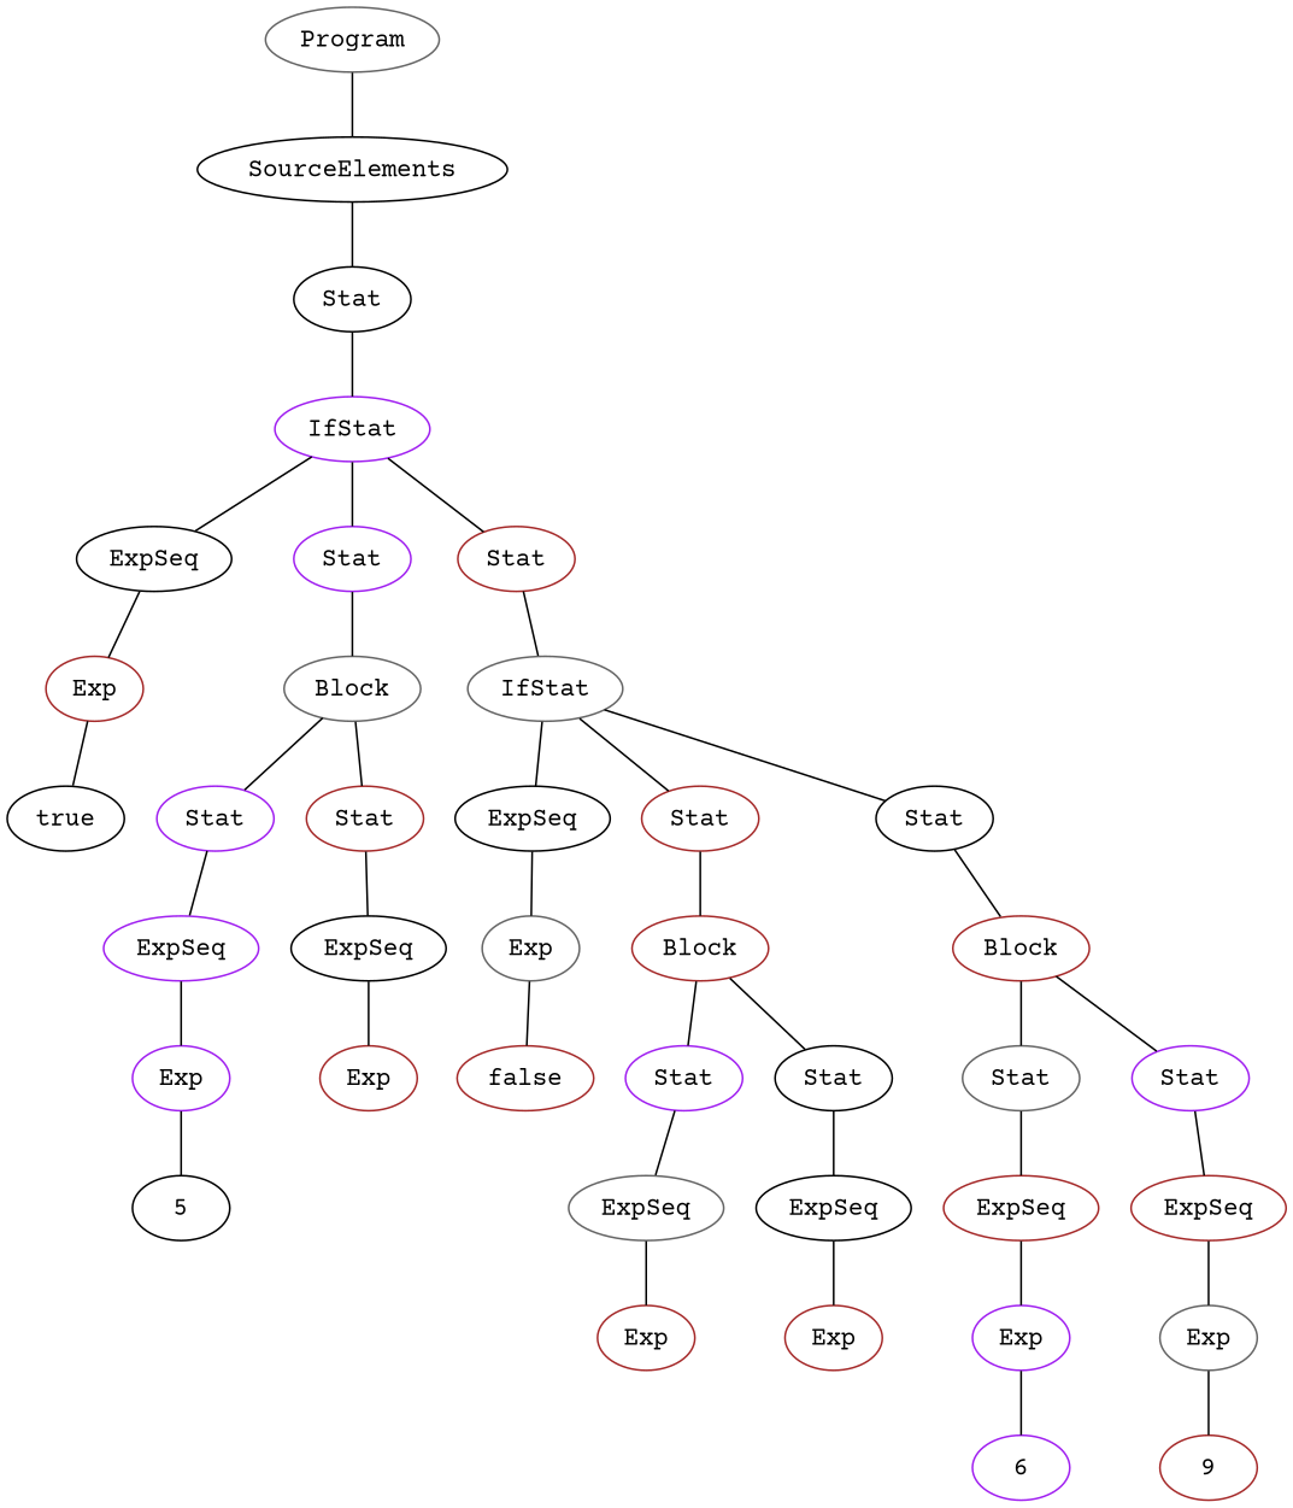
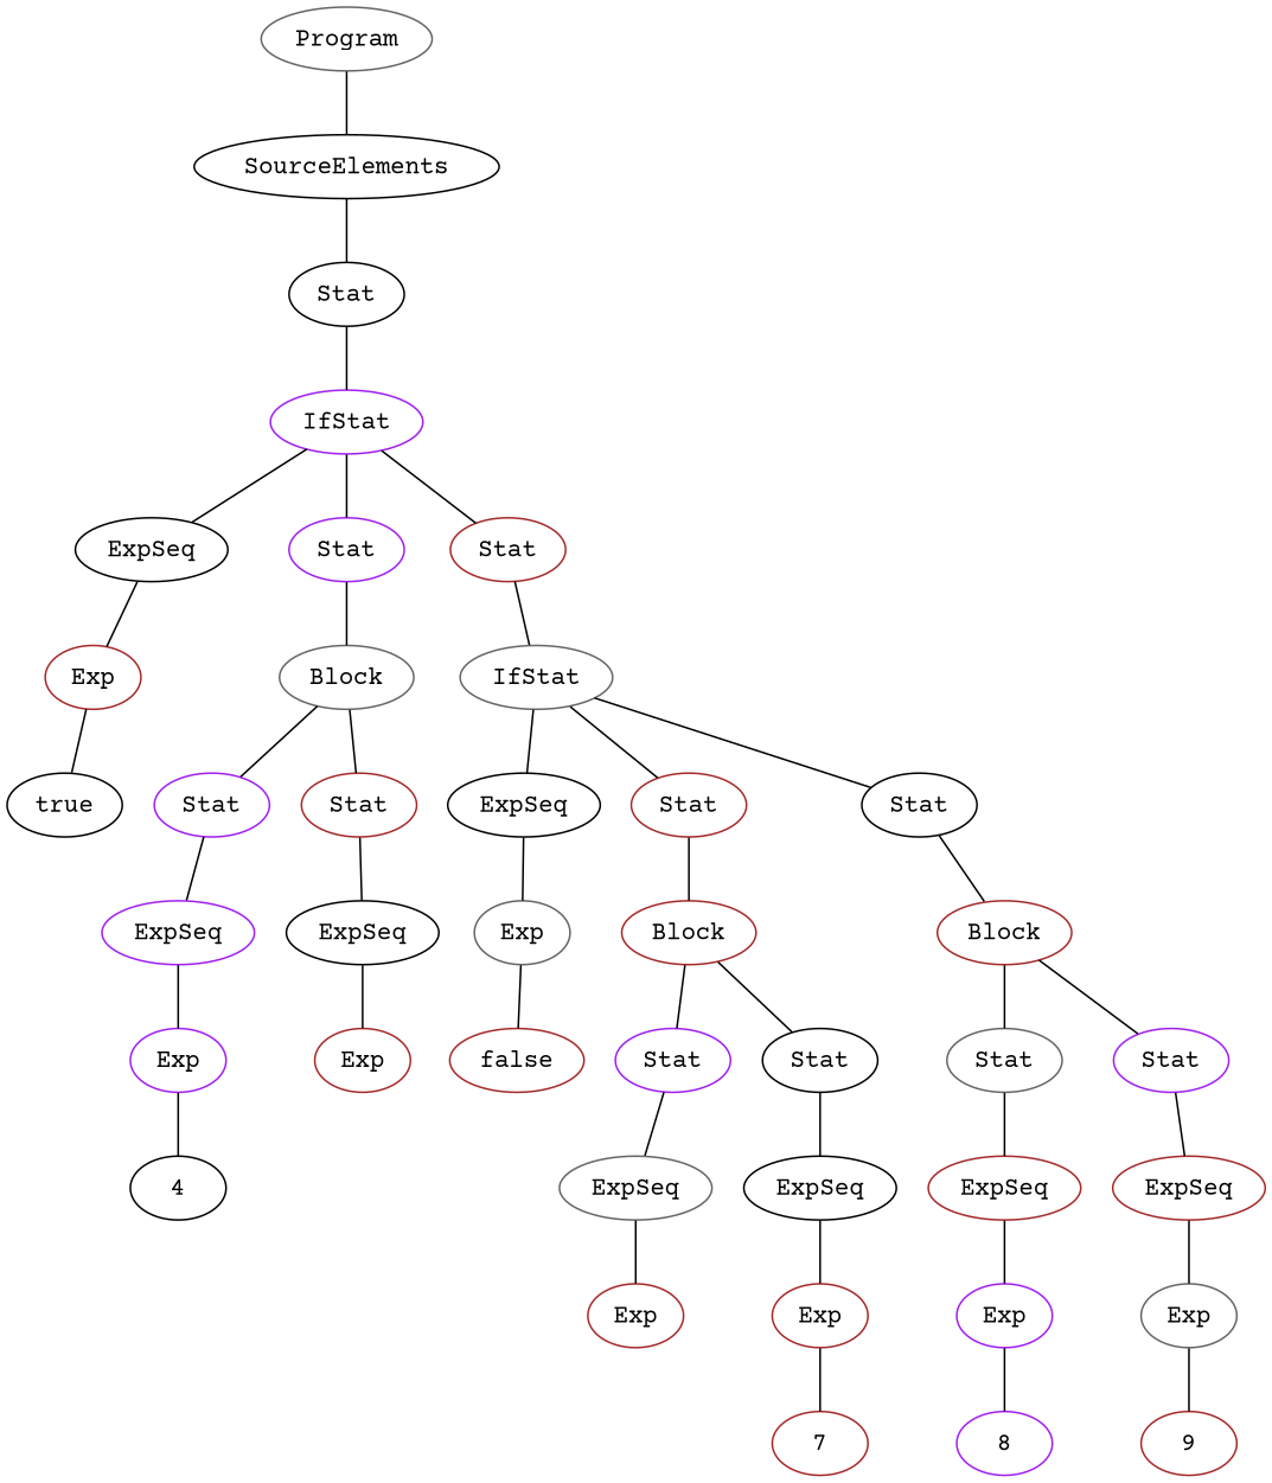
  graph {
    fontname="Courier Prime"
    node [color=brown fontname="Courier Prime"]
    edge [fontname="Courier Prime"]
    n1 [color=gray40 label=Program]
    n2 [color=black label=SourceElements]
    n3 [color=black label=Stat]
    n4 [color=purple label=IfStat]
    n5 [color=black label=ExpSeq]
    n6 [color=purple label=Stat]
    n7 [label=Stat]
    n8 [label=Exp]
    n9 [color=gray40 label=Block]
    n10 [color=gray40 label=IfStat]
    n11 [color=black label=true]
    n12 [color=purple label=Stat]
    n13 [label=Stat]
    n14 [color=purple label=ExpSeq]
    n15 [color=black label=ExpSeq]
    n16 [color=purple label=Exp]
-   n17 [color=black label=5]
+   n17 [color=black label=4]
    n18 [label=Exp]
    n19 [color=black label=ExpSeq]
    n20 [label=Stat]
    n21 [color=black label=Stat]
    n22 [color=gray40 label=Exp]
    n23 [label=Block]
    n24 [label=Block]
    n25 [label=false]
    n26 [color=purple label=Stat]
    n27 [color=black label=Stat]
    n28 [color=gray40 label=ExpSeq]
    n29 [color=black label=ExpSeq]
    n30 [label=Exp]
    n31 [label=Exp]
+   n32 [label=7]
    n33 [color=gray40 label=Stat]
    n34 [color=purple label=Stat]
    n35 [label=ExpSeq]
    n36 [label=ExpSeq]
    n37 [color=purple label=Exp]
-   n38 [color=purple label=6]
+   n38 [color=purple label=8]
    n39 [color=gray40 label=Exp]
    n40 [label=9]
    n1 -- n2
    n2 -- n3
    n3 -- n4
    n4 -- n5
    n4 -- n6
    n4 -- n7
    n5 -- n8
    n6 -- n9
    n7 -- n10
    n8 -- n11
    n9 -- n12
    n9 -- n13
    n10 -- n19
    n10 -- n20
    n10 -- n21
    n12 -- n14
    n13 -- n15
    n14 -- n16
    n15 -- n18
    n16 -- n17
    n19 -- n22
    n20 -- n23
    n21 -- n24
    n22 -- n25
    n23 -- n26
    n23 -- n27
    n24 -- n33
    n24 -- n34
    n26 -- n28
    n27 -- n29
    n28 -- n30
    n29 -- n31
+   n31 -- n32
    n33 -- n35
    n34 -- n36
    n35 -- n37
    n36 -- n39
    n37 -- n38
    n39 -- n40
  }
